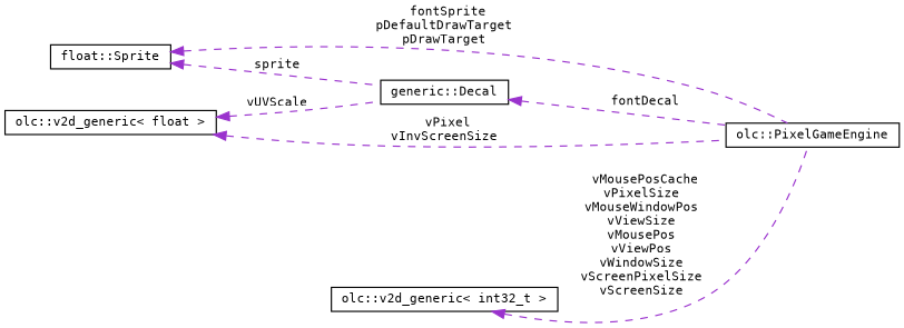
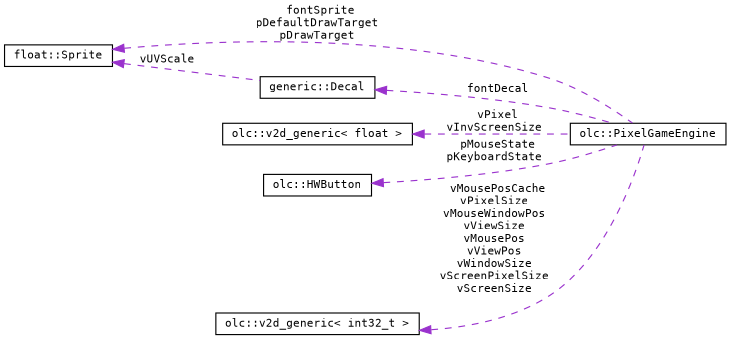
  digraph {
    fontname="DejaVu Sans Mono"
    rankdir=LR
    node [color=black fillcolor=white fontname="DejaVu Sans Mono" fontsize=10 shape=record style=filled]
    edge [color=darkorchid3 dir=back fontname="DejaVu Sans Mono" fontsize=10 labelfontname=Helvetica labelfontsize=10 style=dashed]
    n1 [height=0.2 label="olc::PixelGameEngine" width=0.4]
    n2 [height=0.2 label="generic::Decal" width=0.4]
    n3 [height=0.2 label="float::Sprite" width=0.4]
    n4 [height=0.2 label="olc::v2d_generic\< float \>" width=0.4]
+   n5 [height=0.2 label="olc::HWButton" width=0.4]
    n6 [height=0.2 label="olc::v2d_generic\< int32_t \>" width=0.4]
    n2 -> n1 [label=" fontDecal"]
    n3 -> n1 [label=" fontSprite\npDefaultDrawTarget\npDrawTarget"]
-   n3 -> n2 [label=" sprite"]
+   n3 -> n2 [label=" vUVScale"]
    n4 -> n1 [label=" vPixel\nvInvScreenSize"]
-   n4 -> n2 [label=" vUVScale"]
+   n5 -> n1 [label=" pMouseState\npKeyboardState"]
    n6 -> n1 [label=" vMousePosCache\nvPixelSize\nvMouseWindowPos\nvViewSize\nvMousePos\nvViewPos\nvWindowSize\nvScreenPixelSize\nvScreenSize"]
  }
